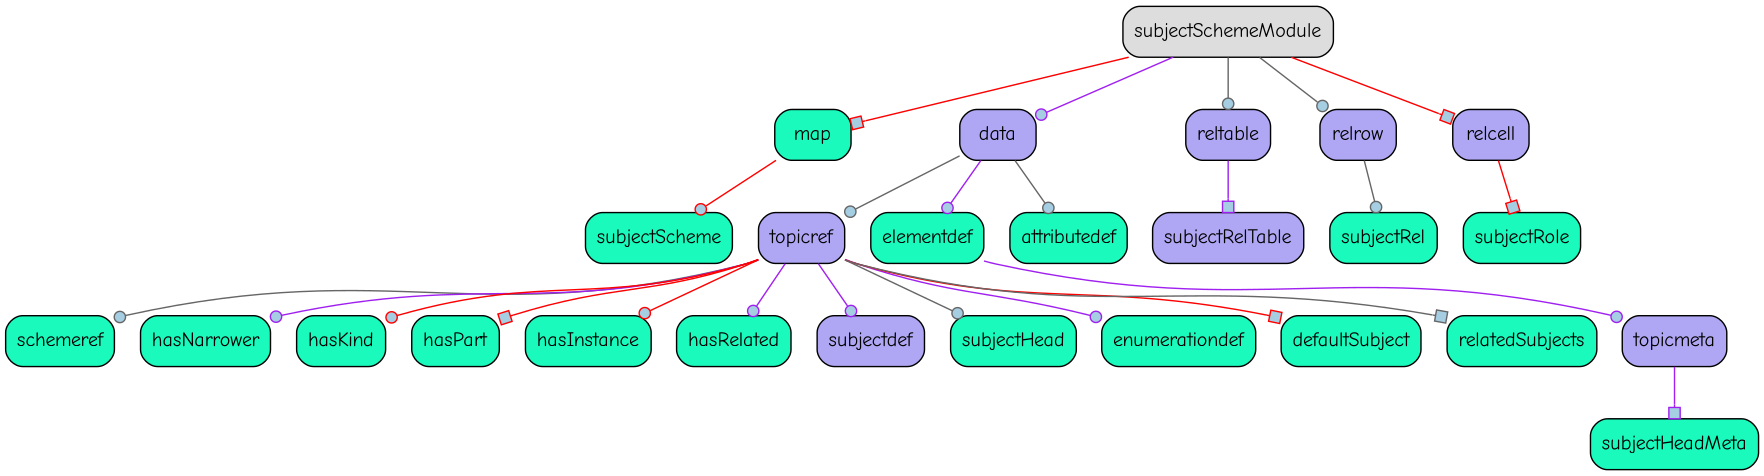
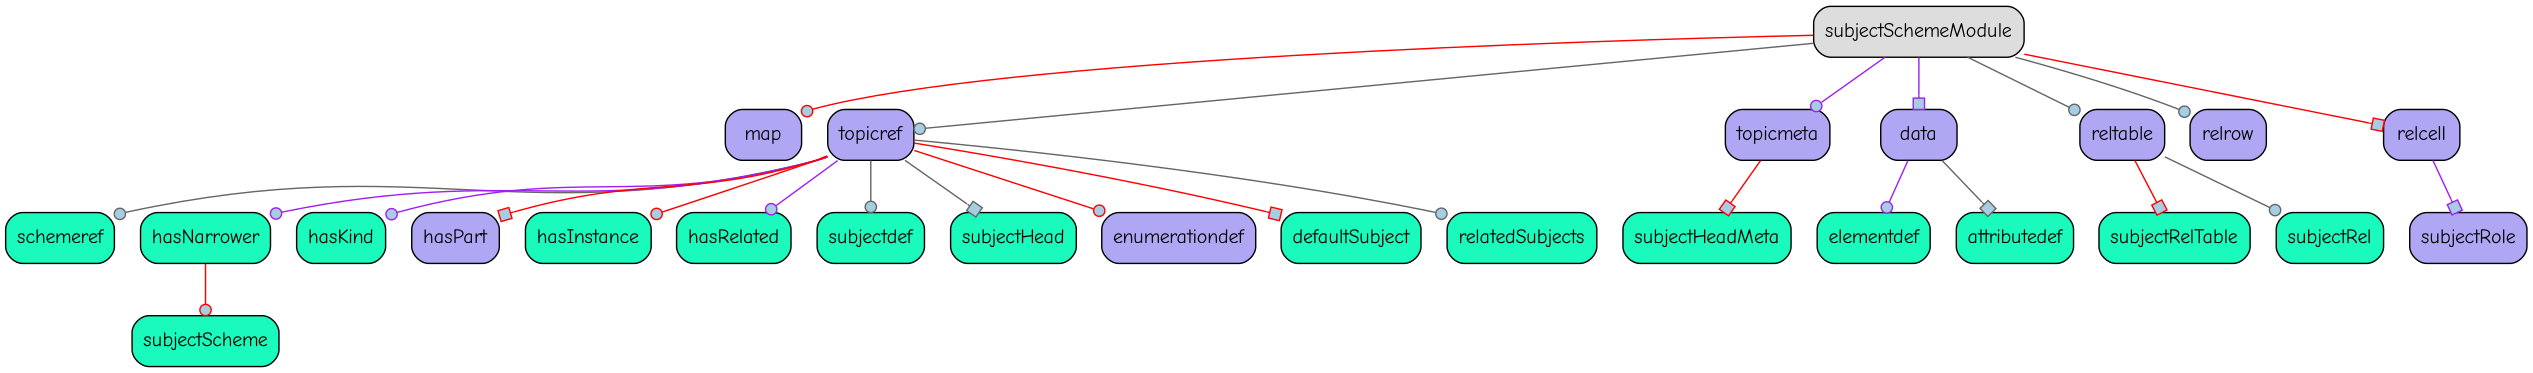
  strict digraph {
    fontname="Comic Neue"
    node [fillcolor="#1AFABC" fontname="Comic Neue" shape=Mrecord style=filled]
    edge [arrowhead=dot color=purple fillcolor="#a6cee3" fontname="Comic Neue"]
    n1 [fillcolor="#DDDDDD" label=subjectSchemeModule]
-   n2 [label=map]
+   n2 [fillcolor="#AFA7F4" label=map]
    n3 [fillcolor="#AFA7F4" label=topicref]
    n4 [fillcolor="#AFA7F4" label=topicmeta]
    n5 [fillcolor="#AFA7F4" label=data]
    n6 [fillcolor="#AFA7F4" label=reltable]
    n7 [fillcolor="#AFA7F4" label=relrow]
    n8 [fillcolor="#AFA7F4" label=relcell]
    n9 [label=subjectScheme]
    n10 [label=schemeref]
    n11 [label=hasNarrower]
    n12 [label=hasKind]
-   n13 [label=hasPart]
+   n13 [fillcolor="#AFA7F4" label=hasPart]
    n14 [label=hasInstance]
    n15 [label=hasRelated]
-   n16 [fillcolor="#AFA7F4" label=subjectdef]
+   n16 [label=subjectdef]
    n17 [label=subjectHead]
-   n18 [label=enumerationdef]
+   n18 [fillcolor="#AFA7F4" label=enumerationdef]
    n19 [label=defaultSubject]
    n20 [label=relatedSubjects]
    n21 [label=subjectHeadMeta]
    n22 [label=elementdef]
    n23 [label=attributedef]
-   n24 [fillcolor="#AFA7F4" label=subjectRelTable]
+   n24 [label=subjectRelTable]
    n25 [label=subjectRel]
-   n26 [label=subjectRole]
-   n1 -> n2 [arrowhead=box color=red]
-   n5 -> n3 [color=gray40]
-   n22 -> n4
-   n1 -> n5
+   n26 [fillcolor="#AFA7F4" label=subjectRole]
+   n1 -> n2 [color=red]
+   n1 -> n3 [color=gray40]
+   n1 -> n4
+   n1 -> n5 [arrowhead=box]
    n1 -> n6 [color=gray40]
    n1 -> n7 [color=gray40]
    n1 -> n8 [arrowhead=box color=red]
-   n2 -> n9 [color=red]
+   n11 -> n9 [color=red]
    n3 -> n10 [color=gray40]
    n3 -> n11
-   n3 -> n12 [color=red]
+   n3 -> n12
    n3 -> n13 [arrowhead=box color=red]
    n3 -> n14 [color=red]
    n3 -> n15
-   n3 -> n16
-   n3 -> n17 [color=gray40]
-   n3 -> n18
+   n3 -> n16 [color=gray40]
+   n3 -> n17 [arrowhead=box color=gray40]
+   n3 -> n18 [color=red]
    n3 -> n19 [arrowhead=box color=red]
-   n3 -> n20 [arrowhead=box color=gray40]
-   n4 -> n21 [arrowhead=box]
+   n3 -> n20 [color=gray40]
+   n4 -> n21 [arrowhead=box color=red]
    n5 -> n22
-   n5 -> n23 [color=gray40]
-   n6 -> n24 [arrowhead=box]
-   n7 -> n25 [color=gray40]
-   n8 -> n26 [arrowhead=box color=red]
+   n5 -> n23 [arrowhead=box color=gray40]
+   n6 -> n24 [arrowhead=box color=red]
+   n6 -> n25 [color=gray40]
+   n8 -> n26 [arrowhead=box]
  }
